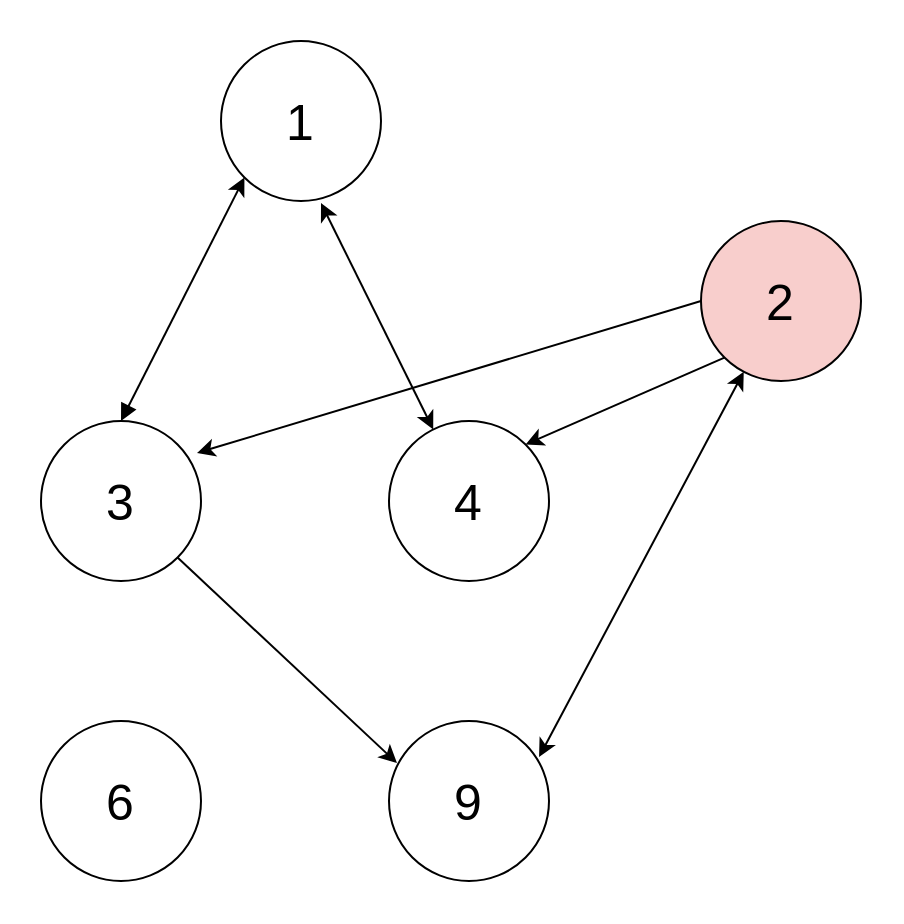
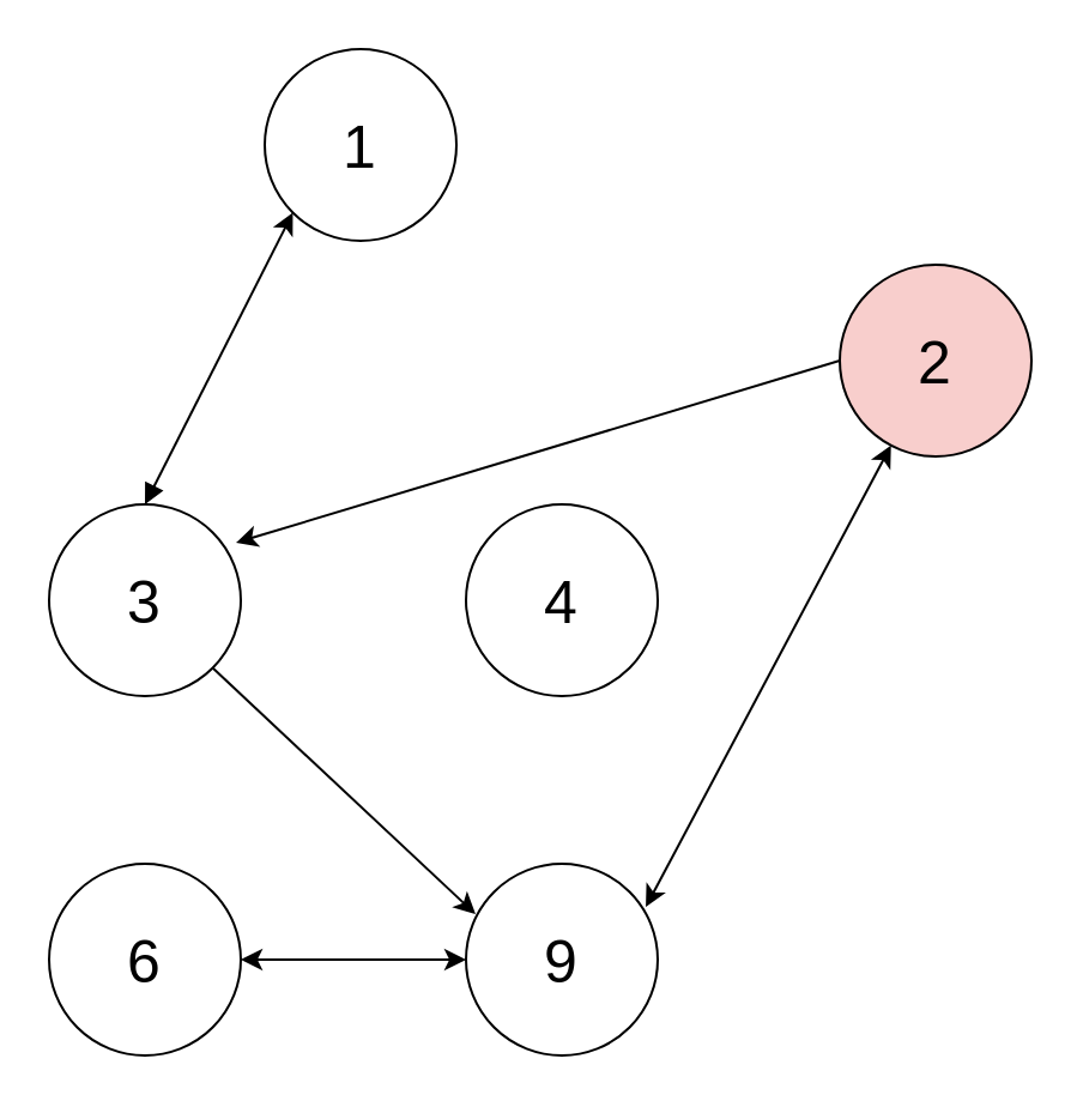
  <mxCell id="0" />
  <mxCell id="1" parent="0" />
  <mxCell id="2" value="1" style="ellipse;whiteSpace=wrap;html=1;aspect=fixed;fontSize=25;" parent="1" vertex="1"><mxGeometry x="110" y="20" width="80" height="80" as="geometry" /></mxCell>
  <mxCell id="3" value="3" style="ellipse;whiteSpace=wrap;html=1;aspect=fixed;fontSize=25;" parent="1" vertex="1"><mxGeometry x="20" y="210" width="80" height="80" as="geometry" /></mxCell>
  <mxCell id="4" value="4" style="ellipse;whiteSpace=wrap;html=1;aspect=fixed;fontSize=25;" parent="1" vertex="1"><mxGeometry x="194" y="210" width="80" height="80" as="geometry" /></mxCell>
  <mxCell id="5" value="9" style="ellipse;whiteSpace=wrap;html=1;aspect=fixed;fontSize=25;" parent="1" vertex="1"><mxGeometry x="194" y="360" width="80" height="80" as="geometry" /></mxCell>
  <mxCell id="6" value="" style="endArrow=classic;startArrow=block;html=1;fontSize=25;entryX=0;entryY=1;entryDx=0;entryDy=0;exitX=0.5;exitY=0;exitDx=0;exitDy=0;" parent="1" source="3" target="2" edge="1"><mxGeometry width="100" height="100" relative="1" as="geometry"><mxPoint x="210" y="300" as="sourcePoint" /><mxPoint x="310" y="200" as="targetPoint" /></mxGeometry></mxCell>
- <mxCell id="7" value="" style="endArrow=classic;startArrow=classic;html=1;fontSize=25;entryX=0.625;entryY=1.013;entryDx=0;entryDy=0;entryPerimeter=0;" parent="1" source="4" target="2" edge="1"><mxGeometry width="100" height="100" relative="1" as="geometry"><mxPoint x="210" y="300" as="sourcePoint" /><mxPoint x="310" y="200" as="targetPoint" /></mxGeometry></mxCell>
  <mxCell id="8" value="2" style="ellipse;whiteSpace=wrap;html=1;aspect=fixed;fontSize=25;fillColor=#f8cecc;" parent="1" vertex="1"><mxGeometry x="350" y="110" width="80" height="80" as="geometry" /></mxCell>
  <mxCell id="9" value="" style="endArrow=classic;startArrow=classic;html=1;fontSize=25;exitX=0.938;exitY=0.225;exitDx=0;exitDy=0;exitPerimeter=0;" parent="1" source="5" target="8" edge="1"><mxGeometry width="50" height="50" relative="1" as="geometry"><mxPoint x="240" y="280" as="sourcePoint" /><mxPoint x="290" y="230" as="targetPoint" /></mxGeometry></mxCell>
  <mxCell id="10" value="" style="endArrow=classic;html=1;fontSize=25;exitX=1;exitY=1;exitDx=0;exitDy=0;entryX=0.05;entryY=0.263;entryDx=0;entryDy=0;entryPerimeter=0;" parent="1" source="3" target="5" edge="1"><mxGeometry width="50" height="50" relative="1" as="geometry"><mxPoint x="240" y="280" as="sourcePoint" /><mxPoint x="290" y="230" as="targetPoint" /></mxGeometry></mxCell>
- <mxCell id="11" value="" style="endArrow=classic;html=1;fontSize=25;exitX=0;exitY=1;exitDx=0;exitDy=0;entryX=1;entryY=0;entryDx=0;entryDy=0;" parent="1" source="8" target="4" edge="1"><mxGeometry width="50" height="50" relative="1" as="geometry"><mxPoint x="240" y="280" as="sourcePoint" /><mxPoint x="290" y="230" as="targetPoint" /></mxGeometry></mxCell>
  <mxCell id="12" value="6" style="ellipse;whiteSpace=wrap;html=1;aspect=fixed;fontSize=25;" parent="1" vertex="1"><mxGeometry x="20" y="360" width="80" height="80" as="geometry" /></mxCell>
+ <mxCell id="13" value="" style="endArrow=classic;startArrow=classic;html=1;fontSize=25;exitX=1;exitY=0.5;exitDx=0;exitDy=0;entryX=0;entryY=0.5;entryDx=0;entryDy=0;" parent="1" source="12" target="5" edge="1"><mxGeometry width="50" height="50" relative="1" as="geometry"><mxPoint x="240" y="280" as="sourcePoint" /><mxPoint x="290" y="230" as="targetPoint" /></mxGeometry></mxCell>
  <mxCell id="14" value="" style="endArrow=classic;html=1;fontSize=25;entryX=0.975;entryY=0.2;entryDx=0;entryDy=0;entryPerimeter=0;exitX=0;exitY=0.5;exitDx=0;exitDy=0;" parent="1" source="8" target="3" edge="1"><mxGeometry width="50" height="50" relative="1" as="geometry"><mxPoint x="240" y="280" as="sourcePoint" /><mxPoint x="290" y="230" as="targetPoint" /></mxGeometry></mxCell>
